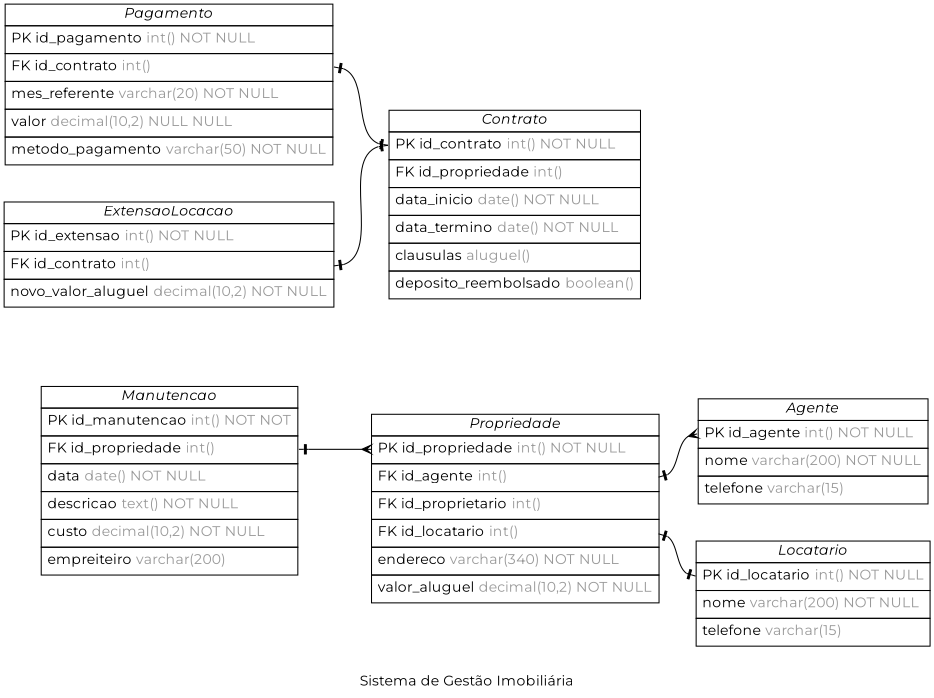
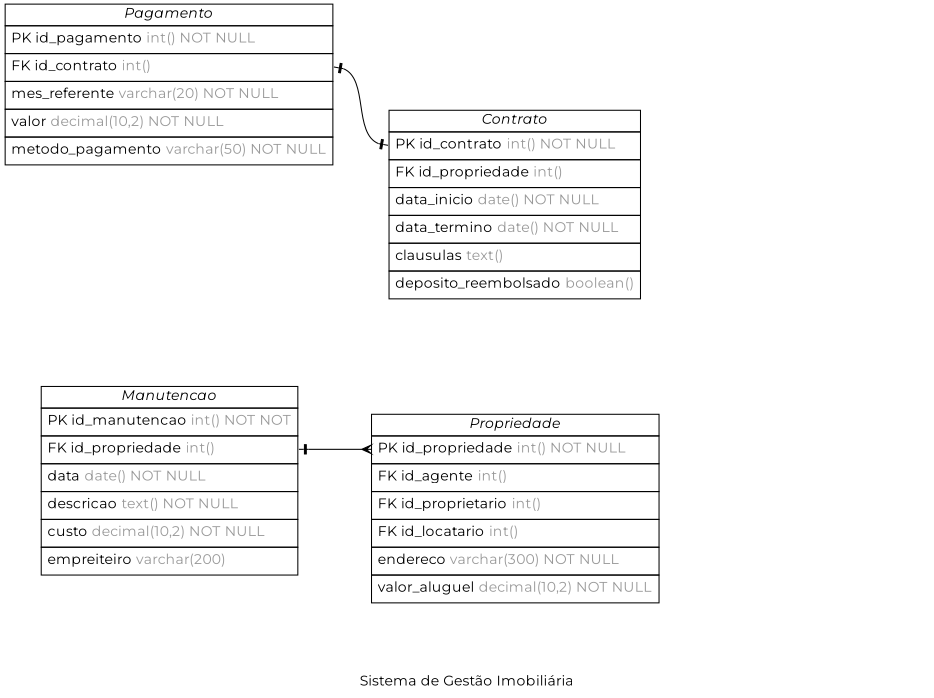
  digraph {
    concentrate=true
    fontname=Montserrat
    label="Sistema de Gestão Imobiliária"
    nodesep=0.5
    rankdir=LR
    splines=spline
    node [fontname=Montserrat shape=plain]
    edge [arrowhead=noneotee arrowsize=0.9 arrowtail=noneotee dir=both fontname=Montserrat fontsize=12 headport=id_contrato labelangle=32 labeldistance=1.8 penwidth=1.0 tailport=id_contrato]
-   n1 [label=<         <table border="0" cellborder="1" cellspacing="0" >         <tr><td><i>Agente</i></td></tr>         <tr><td port="id_agente" align="left" cellpadding="5">PK id_agente <font color="grey60">int() NOT NULL</font></td></tr>         <tr><td port="nome" align="left" cellpadding="5">nome <font color="grey60">varchar(200) NOT NULL</font></td></tr>         <tr><td port="telefone" align="left" cellpadding="5">telefone <font color="grey60">varchar(15)</font></td></tr>     </table>>]
-   n2 [label=<         <table border="0" cellborder="1" cellspacing="0" >         <tr><td><i>Locatario</i></td></tr>         <tr><td port="id_locatario" align="left" cellpadding="5">PK id_locatario <font color="grey60">int() NOT NULL</font></td></tr>         <tr><td port="nome" align="left" cellpadding="5">nome <font color="grey60">varchar(200) NOT NULL</font></td></tr>         <tr><td port="telefone" align="left" cellpadding="5">telefone <font color="grey60">varchar(15)</font></td></tr>     </table>>]
-   n3 [label=<         <table border="0" cellborder="1" cellspacing="0" >         <tr><td><i>Propriedade</i></td></tr>         <tr><td port="id_propriedade" align="left" cellpadding="5">PK id_propriedade <font color="grey60">int() NOT NULL</font></td></tr>         <tr><td port="id_agente" align="left" cellpadding="5">FK id_agente <font color="grey60">int()</font></td></tr>         <tr><td port="id_proprietario" align="left" cellpadding="5">FK id_proprietario <font color="grey60">int()</font></td></tr>         <tr><td port="id_locatario" align="left" cellpadding="5">FK id_locatario <font color="grey60">int()</font></td></tr>         <tr><td port="endereco" align="left" cellpadding="5">endereco <font color="grey60">varchar(340) NOT NULL</font></td></tr>         <tr><td port="valor_aluguel" align="left" cellpadding="5">valor_aluguel <font color="grey60">decimal(10,2) NOT NULL</font></td></tr>     </table>>]
-   n4 [label=<         <table border="0" cellborder="1" cellspacing="0" >         <tr><td><i>Contrato</i></td></tr>         <tr><td port="id_contrato" align="left" cellpadding="5">PK id_contrato <font color="grey60">int() NOT NULL</font></td></tr>         <tr><td port="id_propriedade" align="left" cellpadding="5">FK id_propriedade <font color="grey60">int()</font></td></tr>         <tr><td port="data_inicio" align="left" cellpadding="5">data_inicio <font color="grey60">date() NOT NULL</font></td></tr>         <tr><td port="data_termino" align="left" cellpadding="5">data_termino <font color="grey60">date() NOT NULL</font></td></tr>         <tr><td port="clausulas" align="left" cellpadding="5">clausulas <font color="grey60">aluguel()</font></td></tr>         <tr><td port="deposito_reembolsado" align="left" cellpadding="5">deposito_reembolsado <font color="grey60">boolean()</font></td></tr>     </table>>]
-   n5 [label=<         <table border="0" cellborder="1" cellspacing="0" >         <tr><td><i>Pagamento</i></td></tr>         <tr><td port="id_pagamento" align="left" cellpadding="5">PK id_pagamento <font color="grey60">int() NOT NULL</font></td></tr>         <tr><td port="id_contrato" align="left" cellpadding="5">FK id_contrato <font color="grey60">int()</font></td></tr>         <tr><td port="mes_referente" align="left" cellpadding="5">mes_referente <font color="grey60">varchar(20) NOT NULL</font></td></tr>         <tr><td port="valor" align="left" cellpadding="5">valor <font color="grey60">decimal(10,2) NULL NULL</font></td></tr>         <tr><td port="metodo_pagamento" align="left" cellpadding="5">metodo_pagamento <font color="grey60">varchar(50) NOT NULL</font></td></tr>     </table>>]
+   n3 [label=<         <table border="0" cellborder="1" cellspacing="0" >         <tr><td><i>Propriedade</i></td></tr>         <tr><td port="id_propriedade" align="left" cellpadding="5">PK id_propriedade <font color="grey60">int() NOT NULL</font></td></tr>         <tr><td port="id_agente" align="left" cellpadding="5">FK id_agente <font color="grey60">int()</font></td></tr>         <tr><td port="id_proprietario" align="left" cellpadding="5">FK id_proprietario <font color="grey60">int()</font></td></tr>         <tr><td port="id_locatario" align="left" cellpadding="5">FK id_locatario <font color="grey60">int()</font></td></tr>         <tr><td port="endereco" align="left" cellpadding="5">endereco <font color="grey60">varchar(300) NOT NULL</font></td></tr>         <tr><td port="valor_aluguel" align="left" cellpadding="5">valor_aluguel <font color="grey60">decimal(10,2) NOT NULL</font></td></tr>     </table>>]
+   n4 [label=<         <table border="0" cellborder="1" cellspacing="0" >         <tr><td><i>Contrato</i></td></tr>         <tr><td port="id_contrato" align="left" cellpadding="5">PK id_contrato <font color="grey60">int() NOT NULL</font></td></tr>         <tr><td port="id_propriedade" align="left" cellpadding="5">FK id_propriedade <font color="grey60">int()</font></td></tr>         <tr><td port="data_inicio" align="left" cellpadding="5">data_inicio <font color="grey60">date() NOT NULL</font></td></tr>         <tr><td port="data_termino" align="left" cellpadding="5">data_termino <font color="grey60">date() NOT NULL</font></td></tr>         <tr><td port="clausulas" align="left" cellpadding="5">clausulas <font color="grey60">text()</font></td></tr>         <tr><td port="deposito_reembolsado" align="left" cellpadding="5">deposito_reembolsado <font color="grey60">boolean()</font></td></tr>     </table>>]
+   n5 [label=<         <table border="0" cellborder="1" cellspacing="0" >         <tr><td><i>Pagamento</i></td></tr>         <tr><td port="id_pagamento" align="left" cellpadding="5">PK id_pagamento <font color="grey60">int() NOT NULL</font></td></tr>         <tr><td port="id_contrato" align="left" cellpadding="5">FK id_contrato <font color="grey60">int()</font></td></tr>         <tr><td port="mes_referente" align="left" cellpadding="5">mes_referente <font color="grey60">varchar(20) NOT NULL</font></td></tr>         <tr><td port="valor" align="left" cellpadding="5">valor <font color="grey60">decimal(10,2) NOT NULL</font></td></tr>         <tr><td port="metodo_pagamento" align="left" cellpadding="5">metodo_pagamento <font color="grey60">varchar(50) NOT NULL</font></td></tr>     </table>>]
    n6 [label=<         <table border="0" cellborder="1" cellspacing="0" >         <tr><td><i>Manutencao</i></td></tr>         <tr><td port="id_manutencao" align="left" cellpadding="5">PK id_manutencao <font color="grey60">int() NOT NOT</font></td></tr>         <tr><td port="id_propriedade" align="left" cellpadding="5">FK id_propriedade <font color="grey60">int()</font></td></tr>         <tr><td port="data" align="left" cellpadding="5">data <font color="grey60">date() NOT NULL</font></td></tr>         <tr><td port="descricao" align="left" cellpadding="5">descricao <font color="grey60">text() NOT NULL</font></td></tr>         <tr><td port="custo" align="left" cellpadding="5">custo <font color="grey60">decimal(10,2) NOT NULL</font></td></tr>         <tr><td port="empreiteiro" align="left" cellpadding="5">empreiteiro <font color="grey60">varchar(200)</font></td></tr>     </table>>]
-   n7 [label=<         <table border="0" cellborder="1" cellspacing="0" >         <tr><td><i>ExtensaoLocacao</i></td></tr>         <tr><td port="id_extensao" align="left" cellpadding="5">PK id_extensao <font color="grey60">int() NOT NULL</font></td></tr>         <tr><td port="id_contrato" align="left" cellpadding="5">FK id_contrato <font color="grey60">int()</font></td></tr>         <tr><td port="novo_valor_aluguel" align="left" cellpadding="5">novo_valor_aluguel <font color="grey60">decimal(10,2) NOT NULL</font></td></tr>     </table>>]
-   n3 -> n1 [arrowhead=ocrow headport=id_agente tailport=id_agente]
-   n3 -> n2 [headport=id_locatario tailport=id_locatario]
    n5 -> n4
    n6 -> n3 [arrowhead=ocrow headport=id_propriedade tailport=id_propriedade]
-   n7 -> n4
  }
